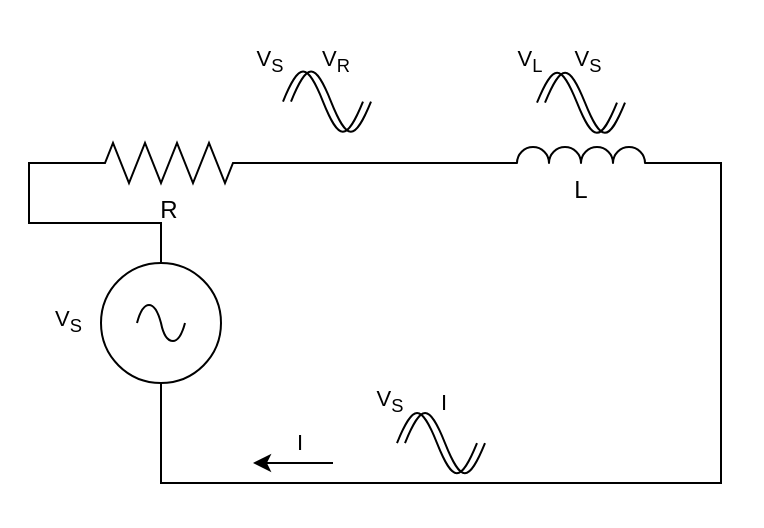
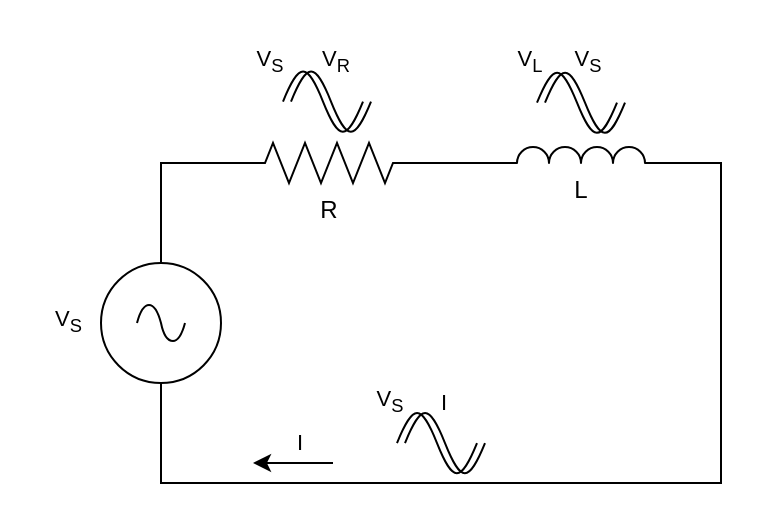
  <mxCell id="0" />
  <mxCell id="1" parent="0" />
  <mxCell id="2" value="V&lt;sub&gt;L&lt;/sub&gt;" style="text;html=1;whiteSpace=wrap;strokeColor=none;fillColor=none;align=center;verticalAlign=middle;rounded=0;fontFamily=Helvetica;fontSize=11;fontColor=default;labelBackgroundColor=default;convertToSvg=1;" parent="1" vertex="1"><mxGeometry x="255" y="20.82" width="20" height="20" as="geometry" /></mxCell>
  <mxCell id="3" value="&lt;div align=&quot;right&quot;&gt;V&lt;sub&gt;S&lt;/sub&gt;&lt;/div&gt;" style="text;html=1;whiteSpace=wrap;strokeColor=none;fillColor=none;align=right;verticalAlign=middle;rounded=0;fontFamily=Helvetica;fontSize=11;fontColor=default;labelBackgroundColor=default;convertToSvg=1;" parent="1" vertex="1"><mxGeometry x="20" y="146" width="23" height="30" as="geometry" /></mxCell>
  <mxCell id="4" value="I" style="text;html=1;whiteSpace=wrap;strokeColor=none;fillColor=none;align=center;verticalAlign=middle;rounded=0;fontFamily=Helvetica;fontSize=11;fontColor=default;labelBackgroundColor=default;convertToSvg=1;" parent="1" vertex="1"><mxGeometry x="140" y="211" width="20" height="20" as="geometry" /></mxCell>
  <mxCell id="5" value="I" style="text;html=1;whiteSpace=wrap;strokeColor=none;fillColor=none;align=center;verticalAlign=middle;rounded=0;fontFamily=Helvetica;fontSize=11;fontColor=default;labelBackgroundColor=default;convertToSvg=1;" parent="1" vertex="1"><mxGeometry x="212" y="191" width="20" height="20" as="geometry" /></mxCell>
  <mxCell id="6" value="V&lt;sub&gt;S&lt;/sub&gt;" style="text;html=1;whiteSpace=wrap;strokeColor=none;fillColor=none;align=center;verticalAlign=middle;rounded=0;fontFamily=Helvetica;fontSize=11;fontColor=default;labelBackgroundColor=default;convertToSvg=1;" parent="1" vertex="1"><mxGeometry x="284" y="21" width="20" height="20" as="geometry" /></mxCell>
  <mxCell id="7" value="V&lt;sub&gt;S&lt;/sub&gt;" style="text;html=1;whiteSpace=wrap;strokeColor=none;fillColor=none;align=center;verticalAlign=middle;rounded=0;fontFamily=Helvetica;fontSize=11;fontColor=default;labelBackgroundColor=default;convertToSvg=1;" parent="1" vertex="1"><mxGeometry x="125" y="20.82" width="20" height="20" as="geometry" /></mxCell>
  <mxCell id="8" value="V&lt;sub&gt;R&lt;/sub&gt;" style="text;html=1;whiteSpace=wrap;strokeColor=none;fillColor=none;align=center;verticalAlign=middle;rounded=0;fontFamily=Helvetica;fontSize=11;fontColor=default;labelBackgroundColor=default;convertToSvg=1;" parent="1" vertex="1"><mxGeometry x="158" y="21" width="20" height="20" as="geometry" /></mxCell>
  <mxCell id="9" value="V&lt;sub&gt;S&lt;/sub&gt;" style="text;html=1;whiteSpace=wrap;strokeColor=none;fillColor=none;align=center;verticalAlign=middle;rounded=0;fontFamily=Helvetica;fontSize=11;fontColor=default;labelBackgroundColor=default;convertToSvg=1;" parent="1" vertex="1"><mxGeometry x="185" y="191" width="20" height="20" as="geometry" /></mxCell>
  <mxCell id="10" value="" style="pointerEvents=1;verticalLabelPosition=bottom;shadow=0;dashed=0;align=center;html=1;verticalAlign=top;shape=mxgraph.electrical.signal_sources.source;aspect=fixed;points=[[0.5,0,0],[1,0.5,0],[0.5,1,0],[0,0.5,0]];elSignalType=ac;convertToSvg=1;" parent="1" vertex="1"><mxGeometry x="50" y="131" width="60" height="60" as="geometry" /></mxCell>
  <mxCell id="11" style="edgeStyle=orthogonalEdgeStyle;shape=connector;rounded=0;orthogonalLoop=1;jettySize=auto;html=1;exitX=1;exitY=0.5;exitDx=0;exitDy=0;exitPerimeter=0;strokeColor=default;align=center;verticalAlign=middle;fontFamily=Helvetica;fontSize=11;fontColor=default;labelBackgroundColor=default;endArrow=none;endFill=0;" parent="1" source="12" edge="1"><mxGeometry relative="1" as="geometry"><mxPoint x="240" y="81.056" as="targetPoint" /></mxGeometry></mxCell>
- <mxCell id="12" value="R" style="pointerEvents=1;verticalLabelPosition=bottom;shadow=0;dashed=0;align=center;html=1;verticalAlign=top;shape=mxgraph.electrical.resistors.resistor_2;convertToSvg=1;" parent="1" vertex="1"><mxGeometry x="34" y="71" width="100" height="20" as="geometry" /></mxCell>
+ <mxCell id="12" value="R" style="pointerEvents=1;verticalLabelPosition=bottom;shadow=0;dashed=0;align=center;html=1;verticalAlign=top;shape=mxgraph.electrical.resistors.resistor_2;convertToSvg=1;" parent="1" vertex="1"><mxGeometry x="114" y="71" width="100" height="20" as="geometry" /></mxCell>
  <mxCell id="13" style="edgeStyle=orthogonalEdgeStyle;shape=connector;rounded=0;orthogonalLoop=1;jettySize=auto;html=1;exitX=0;exitY=0.5;exitDx=0;exitDy=0;exitPerimeter=0;entryX=0.5;entryY=0;entryDx=0;entryDy=0;entryPerimeter=0;strokeColor=default;align=center;verticalAlign=middle;fontFamily=Helvetica;fontSize=11;fontColor=default;labelBackgroundColor=default;endArrow=none;endFill=0;convertToSvg=1;" parent="1" source="12" target="10" edge="1"><mxGeometry relative="1" as="geometry" /></mxCell>
  <mxCell id="14" value="" style="pointerEvents=1;verticalLabelPosition=bottom;shadow=0;dashed=0;align=center;html=1;verticalAlign=top;shape=mxgraph.electrical.waveforms.sine_wave;fontFamily=Helvetica;fontSize=11;fontColor=default;labelBackgroundColor=default;convertToSvg=1;" parent="1" vertex="1"><mxGeometry x="141" y="30.25" width="40" height="40.18" as="geometry" /></mxCell>
  <mxCell id="15" value="" style="pointerEvents=1;verticalLabelPosition=bottom;shadow=0;dashed=0;align=center;html=1;verticalAlign=top;shape=mxgraph.electrical.waveforms.sine_wave;fontFamily=Helvetica;fontSize=11;fontColor=default;labelBackgroundColor=default;convertToSvg=1;" parent="1" vertex="1"><mxGeometry x="145" y="30.25" width="40" height="40.18" as="geometry" /></mxCell>
  <mxCell id="16" value="" style="pointerEvents=1;verticalLabelPosition=bottom;shadow=0;dashed=0;align=center;html=1;verticalAlign=top;shape=mxgraph.electrical.waveforms.sine_wave;fontFamily=Helvetica;fontSize=11;fontColor=default;labelBackgroundColor=default;convertToSvg=1;" parent="1" vertex="1"><mxGeometry x="268" y="30.82" width="40" height="40.18" as="geometry" /></mxCell>
  <mxCell id="17" value="" style="pointerEvents=1;verticalLabelPosition=bottom;shadow=0;dashed=0;align=center;html=1;verticalAlign=top;shape=mxgraph.electrical.waveforms.sine_wave;fontFamily=Helvetica;fontSize=11;fontColor=default;labelBackgroundColor=default;convertToSvg=1;" parent="1" vertex="1"><mxGeometry x="272" y="30.82" width="40" height="40.18" as="geometry" /></mxCell>
  <mxCell id="18" value="" style="pointerEvents=1;verticalLabelPosition=bottom;shadow=0;dashed=0;align=center;html=1;verticalAlign=top;shape=mxgraph.electrical.waveforms.sine_wave;fontFamily=Helvetica;fontSize=11;fontColor=default;labelBackgroundColor=default;convertToSvg=1;" parent="1" vertex="1"><mxGeometry x="198" y="201" width="40" height="40.18" as="geometry" /></mxCell>
  <mxCell id="19" value="" style="pointerEvents=1;verticalLabelPosition=bottom;shadow=0;dashed=0;align=center;html=1;verticalAlign=top;shape=mxgraph.electrical.waveforms.sine_wave;fontFamily=Helvetica;fontSize=11;fontColor=default;labelBackgroundColor=default;convertToSvg=1;" parent="1" vertex="1"><mxGeometry x="202" y="201" width="40" height="40.18" as="geometry" /></mxCell>
  <mxCell id="20" value="" style="edgeStyle=none;orthogonalLoop=1;jettySize=auto;html=1;rounded=0;strokeColor=default;align=center;verticalAlign=middle;fontFamily=Helvetica;fontSize=11;fontColor=default;labelBackgroundColor=default;endArrow=none;endFill=0;startArrow=classic;startFill=1;convertToSvg=1;" parent="1" edge="1"><mxGeometry width="80" relative="1" as="geometry"><mxPoint x="126" y="231" as="sourcePoint" /><mxPoint x="166" y="231" as="targetPoint" /><Array as="points" /></mxGeometry></mxCell>
  <mxCell id="21" value="L" style="pointerEvents=1;verticalLabelPosition=bottom;shadow=0;dashed=0;align=center;html=1;verticalAlign=top;shape=mxgraph.electrical.inductors.inductor_3;" parent="1" vertex="1"><mxGeometry x="240" y="73" width="100" height="8" as="geometry" /></mxCell>
  <mxCell id="22" style="edgeStyle=orthogonalEdgeStyle;shape=connector;rounded=0;orthogonalLoop=1;jettySize=auto;html=1;exitX=1;exitY=1;exitDx=0;exitDy=0;exitPerimeter=0;entryX=0.5;entryY=1;entryDx=0;entryDy=0;entryPerimeter=0;strokeColor=default;align=center;verticalAlign=middle;fontFamily=Helvetica;fontSize=11;fontColor=default;labelBackgroundColor=default;endArrow=none;endFill=0;" parent="1" source="21" target="10" edge="1"><mxGeometry relative="1" as="geometry"><Array as="points"><mxPoint x="360" y="81" /><mxPoint x="360" y="241" /><mxPoint x="80" y="241" /></Array></mxGeometry></mxCell>
